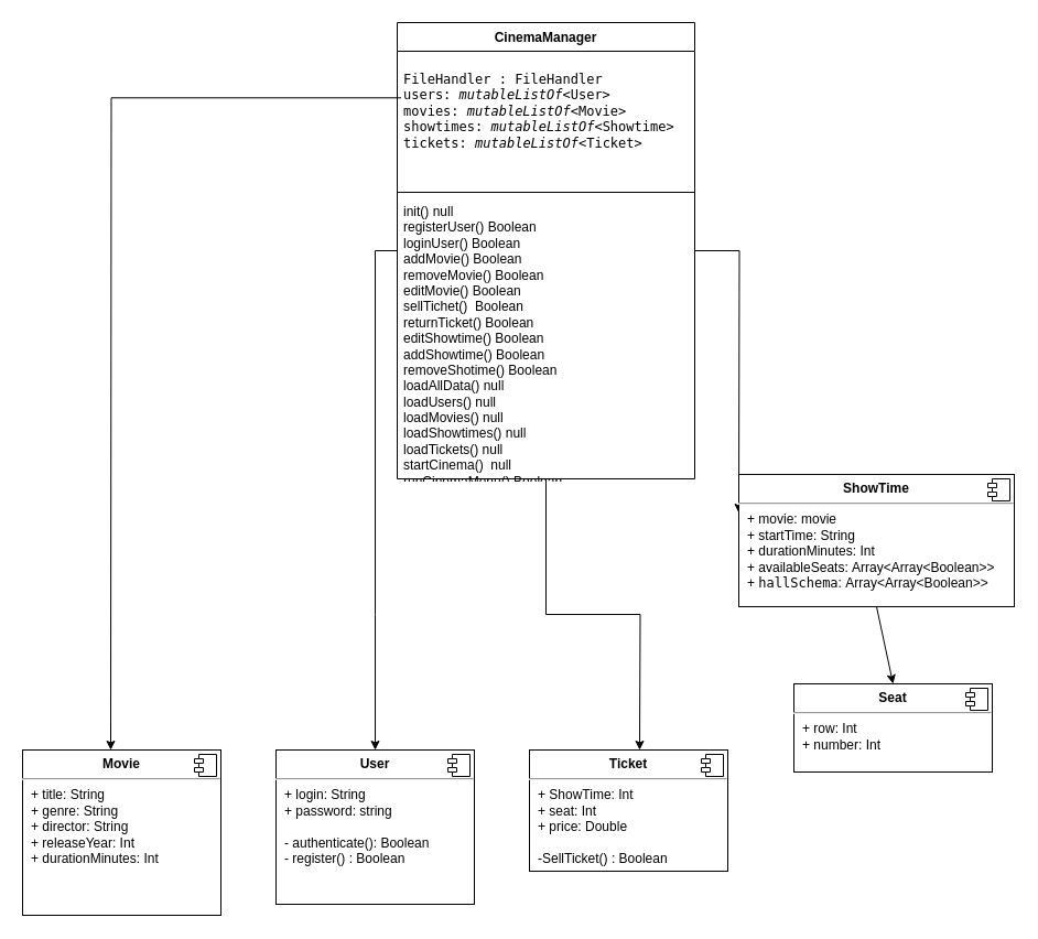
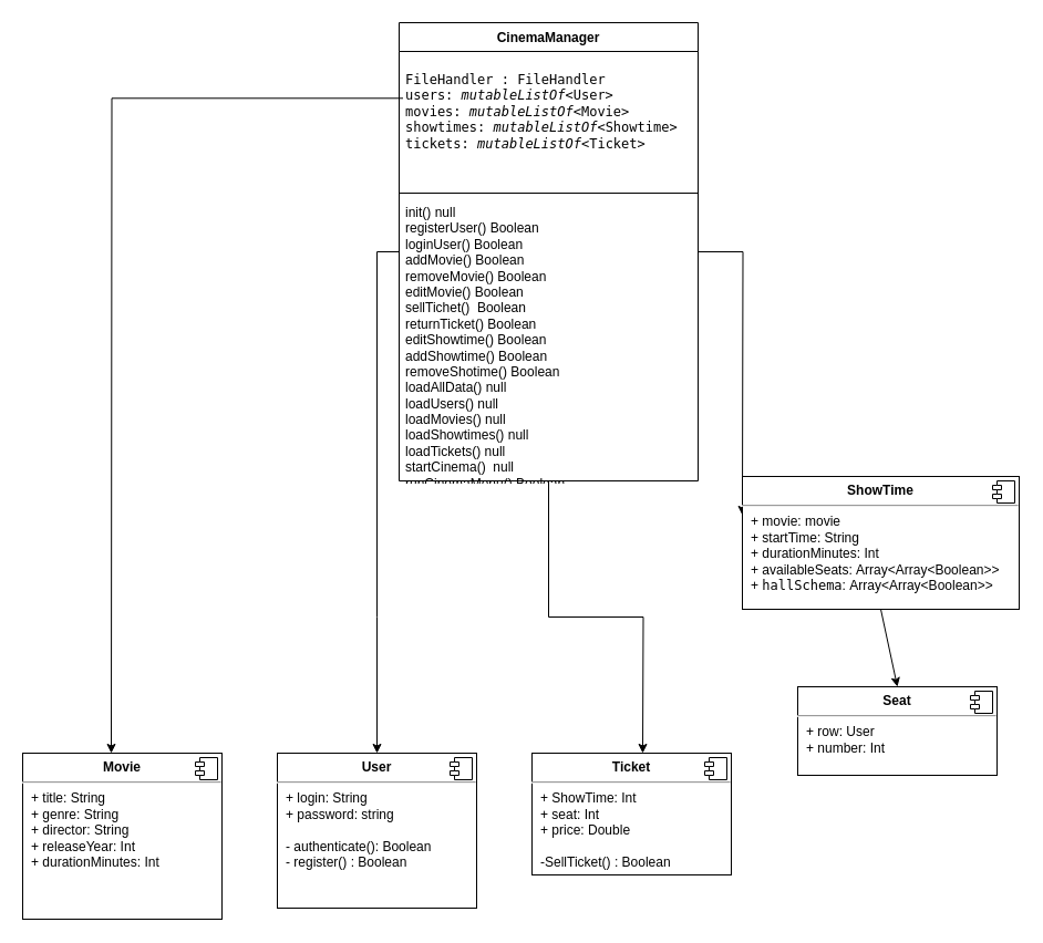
  <mxCell id="0" />
  <mxCell id="1" parent="0" />
  <mxCell id="2" style="edgeStyle=orthogonalEdgeStyle;rounded=0;orthogonalLoop=1;jettySize=auto;html=1;exitX=0.013;exitY=0.165;exitDx=0;exitDy=0;exitPerimeter=0;" edge="1" parent="1" source="17"><mxGeometry relative="1" as="geometry"><mxPoint x="100" y="680" as="targetPoint" /></mxGeometry></mxCell>
  <mxCell id="3" style="edgeStyle=orthogonalEdgeStyle;rounded=0;orthogonalLoop=1;jettySize=auto;html=1;" edge="1" parent="1" source="17"><mxGeometry relative="1" as="geometry"><mxPoint x="340" y="680" as="targetPoint" /></mxGeometry></mxCell>
  <mxCell id="4" style="edgeStyle=orthogonalEdgeStyle;rounded=0;orthogonalLoop=1;jettySize=auto;html=1;" edge="1" parent="1" source="17"><mxGeometry relative="1" as="geometry"><mxPoint x="580" y="680" as="targetPoint" /></mxGeometry></mxCell>
  <mxCell id="5" style="edgeStyle=orthogonalEdgeStyle;rounded=0;orthogonalLoop=1;jettySize=auto;html=1;" edge="1" parent="1" source="17"><mxGeometry relative="1" as="geometry"><mxPoint x="670" y="465" as="targetPoint" /></mxGeometry></mxCell>
  <mxCell id="6" value="&lt;p style=&quot;margin:0px;margin-top:6px;text-align:center;&quot;&gt;&lt;b&gt;Ticket&lt;/b&gt;&lt;/p&gt;&lt;hr&gt;&lt;p style=&quot;margin:0px;margin-left:8px;&quot;&gt;+ ShowTime: Int&lt;br&gt;+&amp;nbsp;seat&lt;span style=&quot;background-color: initial;&quot;&gt;: Int&lt;/span&gt;&lt;/p&gt;&lt;p style=&quot;margin:0px;margin-left:8px;&quot;&gt;&lt;span style=&quot;background-color: initial;&quot;&gt;+&amp;nbsp;&lt;/span&gt;price: Double&lt;/p&gt;&lt;p style=&quot;margin:0px;margin-left:8px;&quot;&gt;&lt;br&gt;&lt;/p&gt;&lt;p style=&quot;margin:0px;margin-left:8px;&quot;&gt;-SellTicket() : Boolean&lt;/p&gt;" style="align=left;overflow=fill;html=1;dropTarget=0;whiteSpace=wrap;" vertex="1" parent="1"><mxGeometry x="480" y="680" width="180" height="110" as="geometry" /></mxCell>
  <mxCell id="7" value="" style="shape=component;jettyWidth=8;jettyHeight=4;" vertex="1" parent="6"><mxGeometry x="1" width="20" height="20" relative="1" as="geometry"><mxPoint x="-24" y="4" as="offset" /></mxGeometry></mxCell>
  <mxCell id="8" value="&lt;p style=&quot;margin:0px;margin-top:6px;text-align:center;&quot;&gt;&lt;b&gt;User&lt;/b&gt;&lt;/p&gt;&lt;hr&gt;&lt;p style=&quot;margin:0px;margin-left:8px;&quot;&gt;+ login: String&lt;br&gt;+&amp;nbsp;password&lt;span style=&quot;background-color: initial;&quot;&gt;: string&lt;/span&gt;&lt;/p&gt;&lt;p style=&quot;margin:0px;margin-left:8px;&quot;&gt;&lt;span style=&quot;background-color: initial;&quot;&gt;&lt;br&gt;&lt;/span&gt;&lt;/p&gt;&lt;p style=&quot;margin:0px;margin-left:8px;&quot;&gt;&lt;span style=&quot;background-color: initial;&quot;&gt;-&amp;nbsp;&lt;/span&gt;authenticate(): Boolean&lt;/p&gt;&lt;p style=&quot;margin:0px;margin-left:8px;&quot;&gt;- register() : Boolean&lt;/p&gt;" style="align=left;overflow=fill;html=1;dropTarget=0;whiteSpace=wrap;" vertex="1" parent="1"><mxGeometry x="250" y="680" width="180" height="140" as="geometry" /></mxCell>
  <mxCell id="9" value="" style="shape=component;jettyWidth=8;jettyHeight=4;" vertex="1" parent="8"><mxGeometry x="1" width="20" height="20" relative="1" as="geometry"><mxPoint x="-24" y="4" as="offset" /></mxGeometry></mxCell>
  <mxCell id="10" value="&lt;p style=&quot;margin:0px;margin-top:6px;text-align:center;&quot;&gt;&lt;b&gt;Movie&lt;/b&gt;&lt;/p&gt;&lt;hr&gt;&lt;p style=&quot;margin:0px;margin-left:8px;&quot;&gt;+ title: String&lt;br&gt;+&amp;nbsp;genre&lt;span style=&quot;background-color: initial;&quot;&gt;: String&lt;/span&gt;&lt;/p&gt;&lt;p style=&quot;margin:0px;margin-left:8px;&quot;&gt;&lt;span style=&quot;background-color: initial;&quot;&gt;+&amp;nbsp;&lt;/span&gt;director&lt;span style=&quot;background-color: initial;&quot;&gt;: String&lt;/span&gt;&lt;/p&gt;&lt;p style=&quot;margin:0px;margin-left:8px;&quot;&gt;+&amp;nbsp;releaseYear&lt;span style=&quot;background-color: initial;&quot;&gt;: Int&lt;/span&gt;&lt;/p&gt;&lt;p style=&quot;margin:0px;margin-left:8px;&quot;&gt;+&amp;nbsp;durationMinutes&lt;span style=&quot;background-color: initial;&quot;&gt;: Int&lt;/span&gt;&lt;/p&gt;" style="align=left;overflow=fill;html=1;dropTarget=0;whiteSpace=wrap;" vertex="1" parent="1"><mxGeometry x="20" y="680" width="180" height="150" as="geometry" /></mxCell>
  <mxCell id="11" value="" style="shape=component;jettyWidth=8;jettyHeight=4;" vertex="1" parent="10"><mxGeometry x="1" width="20" height="20" relative="1" as="geometry"><mxPoint x="-24" y="4" as="offset" /></mxGeometry></mxCell>
  <mxCell id="12" value="&lt;p style=&quot;margin:0px;margin-top:6px;text-align:center;&quot;&gt;&lt;b&gt;ShowTime&lt;/b&gt;&lt;/p&gt;&lt;hr&gt;&lt;p style=&quot;margin:0px;margin-left:8px;&quot;&gt;+&amp;nbsp;movie&lt;span style=&quot;background-color: initial;&quot;&gt;:&amp;nbsp;&lt;/span&gt;movie&lt;/p&gt;&lt;p style=&quot;margin:0px;margin-left:8px;&quot;&gt;+&amp;nbsp;startTime&lt;span style=&quot;background-color: initial;&quot;&gt;: String&lt;/span&gt;&lt;/p&gt;&lt;p style=&quot;margin:0px;margin-left:8px;&quot;&gt;&lt;span style=&quot;background-color: initial;&quot;&gt;+&amp;nbsp;&lt;/span&gt;durationMinutes&lt;span style=&quot;background-color: initial;&quot;&gt;: Int&lt;/span&gt;&lt;/p&gt;&lt;p style=&quot;margin:0px;margin-left:8px;&quot;&gt;+&amp;nbsp;availableSeats&lt;span style=&quot;background-color: initial;&quot;&gt;:&amp;nbsp;&lt;/span&gt;Array&amp;lt;Array&amp;lt;Boolean&amp;gt;&amp;gt;&lt;/p&gt;&lt;p style=&quot;margin:0px;margin-left:8px;&quot;&gt;+&amp;nbsp;&lt;span style=&quot;font-family: &amp;quot;JetBrains Mono&amp;quot;, monospace; background-color: rgb(255, 255, 255);&quot;&gt;hallSchema&lt;/span&gt;&lt;span style=&quot;background-color: initial;&quot;&gt;:&amp;nbsp;&lt;/span&gt;Array&amp;lt;Array&amp;lt;Boolean&amp;gt;&amp;gt;&lt;/p&gt;" style="align=left;overflow=fill;html=1;dropTarget=0;whiteSpace=wrap;" vertex="1" parent="1"><mxGeometry x="670" y="430" width="250" height="120" as="geometry" /></mxCell>
  <mxCell id="13" value="" style="shape=component;jettyWidth=8;jettyHeight=4;" vertex="1" parent="12"><mxGeometry x="1" width="20" height="20" relative="1" as="geometry"><mxPoint x="-24" y="4" as="offset" /></mxGeometry></mxCell>
  <mxCell id="14" value="" style="endArrow=classic;html=1;rounded=0;exitX=0.5;exitY=1;exitDx=0;exitDy=0;entryX=0.5;entryY=0;entryDx=0;entryDy=0;" edge="1" parent="1" source="12" target="15"><mxGeometry width="50" height="50" relative="1" as="geometry"><mxPoint x="740" y="630" as="sourcePoint" /><mxPoint x="790" y="610" as="targetPoint" /></mxGeometry></mxCell>
- <mxCell id="15" value="&lt;p style=&quot;margin:0px;margin-top:6px;text-align:center;&quot;&gt;&lt;b&gt;Seat&lt;/b&gt;&lt;/p&gt;&lt;hr&gt;&lt;p style=&quot;margin:0px;margin-left:8px;&quot;&gt;+ row: Int&lt;br&gt;+&amp;nbsp;number&lt;span style=&quot;background-color: initial;&quot;&gt;: Int&lt;/span&gt;&lt;/p&gt;&lt;p style=&quot;margin:0px;margin-left:8px;&quot;&gt;&lt;span style=&quot;background-color: initial;&quot;&gt;&lt;br&gt;&lt;/span&gt;&lt;/p&gt;&lt;p style=&quot;margin:0px;margin-left:8px;&quot;&gt;&lt;br&gt;&lt;/p&gt;" style="align=left;overflow=fill;html=1;dropTarget=0;whiteSpace=wrap;" vertex="1" parent="1"><mxGeometry x="720" y="620" width="180" height="80" as="geometry" /></mxCell>
+ <mxCell id="15" value="&lt;p style=&quot;margin:0px;margin-top:6px;text-align:center;&quot;&gt;&lt;b&gt;Seat&lt;/b&gt;&lt;/p&gt;&lt;hr&gt;&lt;p style=&quot;margin:0px;margin-left:8px;&quot;&gt;+ row: User&lt;br&gt;+&amp;nbsp;number&lt;span style=&quot;background-color: initial;&quot;&gt;: Int&lt;/span&gt;&lt;/p&gt;&lt;p style=&quot;margin:0px;margin-left:8px;&quot;&gt;&lt;span style=&quot;background-color: initial;&quot;&gt;&lt;br&gt;&lt;/span&gt;&lt;/p&gt;&lt;p style=&quot;margin:0px;margin-left:8px;&quot;&gt;&lt;br&gt;&lt;/p&gt;" style="align=left;overflow=fill;html=1;dropTarget=0;whiteSpace=wrap;" vertex="1" parent="1"><mxGeometry x="720" y="620" width="180" height="80" as="geometry" /></mxCell>
  <mxCell id="16" value="" style="shape=component;jettyWidth=8;jettyHeight=4;" vertex="1" parent="15"><mxGeometry x="1" width="20" height="20" relative="1" as="geometry"><mxPoint x="-24" y="4" as="offset" /></mxGeometry></mxCell>
  <mxCell id="17" value="CinemaManager" style="swimlane;fontStyle=1;align=center;verticalAlign=top;childLayout=stackLayout;horizontal=1;startSize=26;horizontalStack=0;resizeParent=1;resizeParentMax=0;resizeLast=0;collapsible=1;marginBottom=0;whiteSpace=wrap;html=1;" vertex="1" parent="1"><mxGeometry x="360" y="20" width="270" height="414" as="geometry" /></mxCell>
  <mxCell id="18" value="&lt;div style=&quot;&quot;&gt;&lt;pre style=&quot;font-family: &amp;quot;JetBrains Mono&amp;quot;, monospace;&quot;&gt;FileHandler : FileHandler&lt;span style=&quot;background-color: rgb(255, 255, 255);&quot;&gt;&lt;br&gt;&lt;/span&gt;&lt;span style=&quot;background-color: rgb(255, 255, 255);&quot;&gt;users: &lt;span style=&quot;font-style: italic;&quot;&gt;mutableListOf&lt;/span&gt;&amp;lt;User&amp;gt;&lt;br&gt;movies: &lt;span style=&quot;font-style: italic;&quot;&gt;mutableListOf&lt;/span&gt;&amp;lt;Movie&amp;gt;&lt;br&gt;showtimes: &lt;span style=&quot;font-style: italic;&quot;&gt;mutableListOf&lt;/span&gt;&amp;lt;Showtime&amp;gt;&lt;br&gt;tickets: &lt;span style=&quot;font-style: italic;&quot;&gt;mutableListOf&lt;/span&gt;&amp;lt;Ticket&amp;gt;&lt;/span&gt;&lt;/pre&gt;&lt;/div&gt;" style="text;strokeColor=none;fillColor=none;align=left;verticalAlign=top;spacingLeft=4;spacingRight=4;overflow=hidden;rotatable=0;points=[[0,0.5],[1,0.5]];portConstraint=eastwest;whiteSpace=wrap;html=1;" vertex="1" parent="17"><mxGeometry y="26" width="270" height="124" as="geometry" /></mxCell>
  <mxCell id="19" value="" style="line;strokeWidth=1;fillColor=none;align=left;verticalAlign=middle;spacingTop=-1;spacingLeft=3;spacingRight=3;rotatable=0;labelPosition=right;points=[];portConstraint=eastwest;strokeColor=inherit;" vertex="1" parent="17"><mxGeometry y="150" width="270" height="8" as="geometry" /></mxCell>
  <mxCell id="20" value="init() null&lt;br&gt;registerUser() Boolean&lt;br&gt;loginUser() Boolean&lt;br&gt;addMovie() Boolean&lt;br&gt;removeMovie() Boolean&lt;br&gt;editMovie() Boolean&lt;br&gt;sellTichet()&amp;nbsp; Boolean&lt;br&gt;returnTicket() Boolean&lt;br&gt;editShowtime() Boolean&lt;br&gt;addShowtime() Boolean&lt;br&gt;removeShotime() Boolean&lt;br&gt;loadAllData() null&lt;br&gt;loadUsers() null&lt;br&gt;loadMovies() null&lt;br&gt;loadShowtimes() null&lt;br&gt;loadTickets() null&lt;br&gt;startCinema()&amp;nbsp; null&lt;br&gt;runCinemaMenu() Boolean&lt;br&gt;displayShowtimes() Boolean&lt;br&gt;calculateTicketPrice() Double" style="text;strokeColor=none;fillColor=none;align=left;verticalAlign=top;spacingLeft=4;spacingRight=4;overflow=hidden;rotatable=0;points=[[0,0.5],[1,0.5]];portConstraint=eastwest;whiteSpace=wrap;html=1;" vertex="1" parent="17"><mxGeometry y="158" width="270" height="256" as="geometry" /></mxCell>
